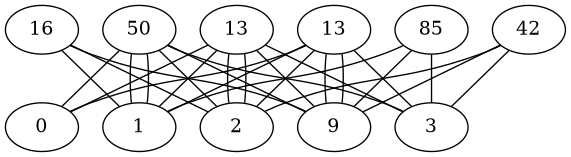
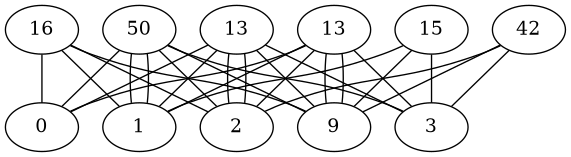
  graph {
    n1 [label=16]
    0
    1
    2
    n5 [label=9]
    n6 [label=13]
    3
    n8 [label=13]
-   n9 [label=85]
+   n9 [label=15]
    n10 [label=50]
    n11 [label=42]
+   n1 -- 0
    n1 -- 1
    n1 -- 2
    n1 -- n5
    n6 -- 0
    n6 -- 1
    n6 -- 2
    n6 -- n5
    n6 -- n5
    n6 -- 3
    n8 -- 0
    n8 -- 1
    n8 -- 2
    n8 -- 2
    n8 -- n5
    n8 -- 3
    n9 -- 1
    n9 -- n5
    n9 -- 3
    n10 -- 0
    n10 -- 1
    n10 -- 1
    n10 -- 2
    n10 -- n5
    n10 -- 3
    n11 -- 2
    n11 -- n5
    n11 -- 3
  }
